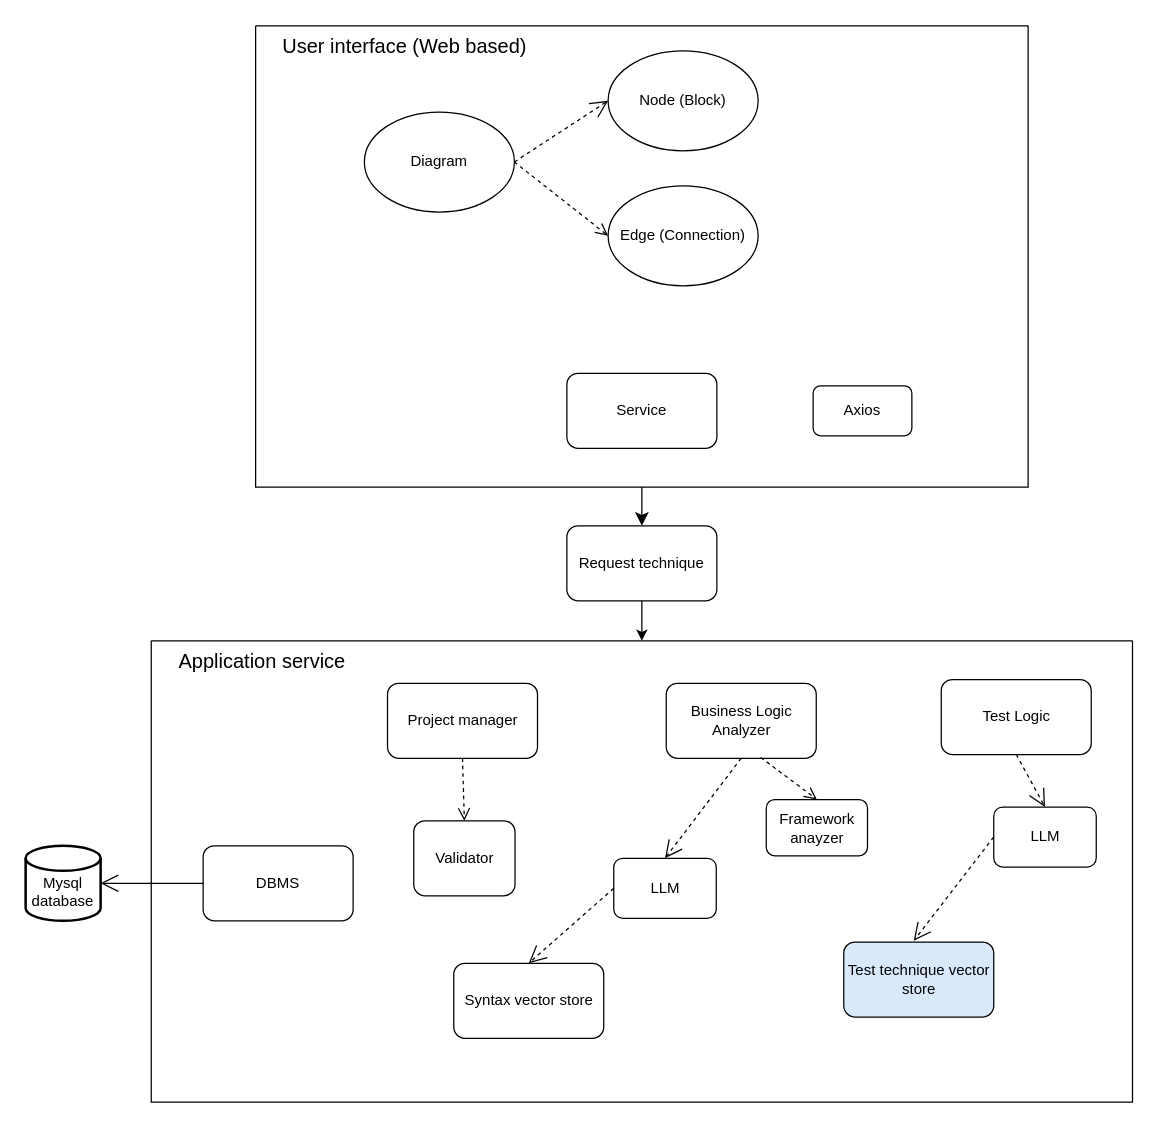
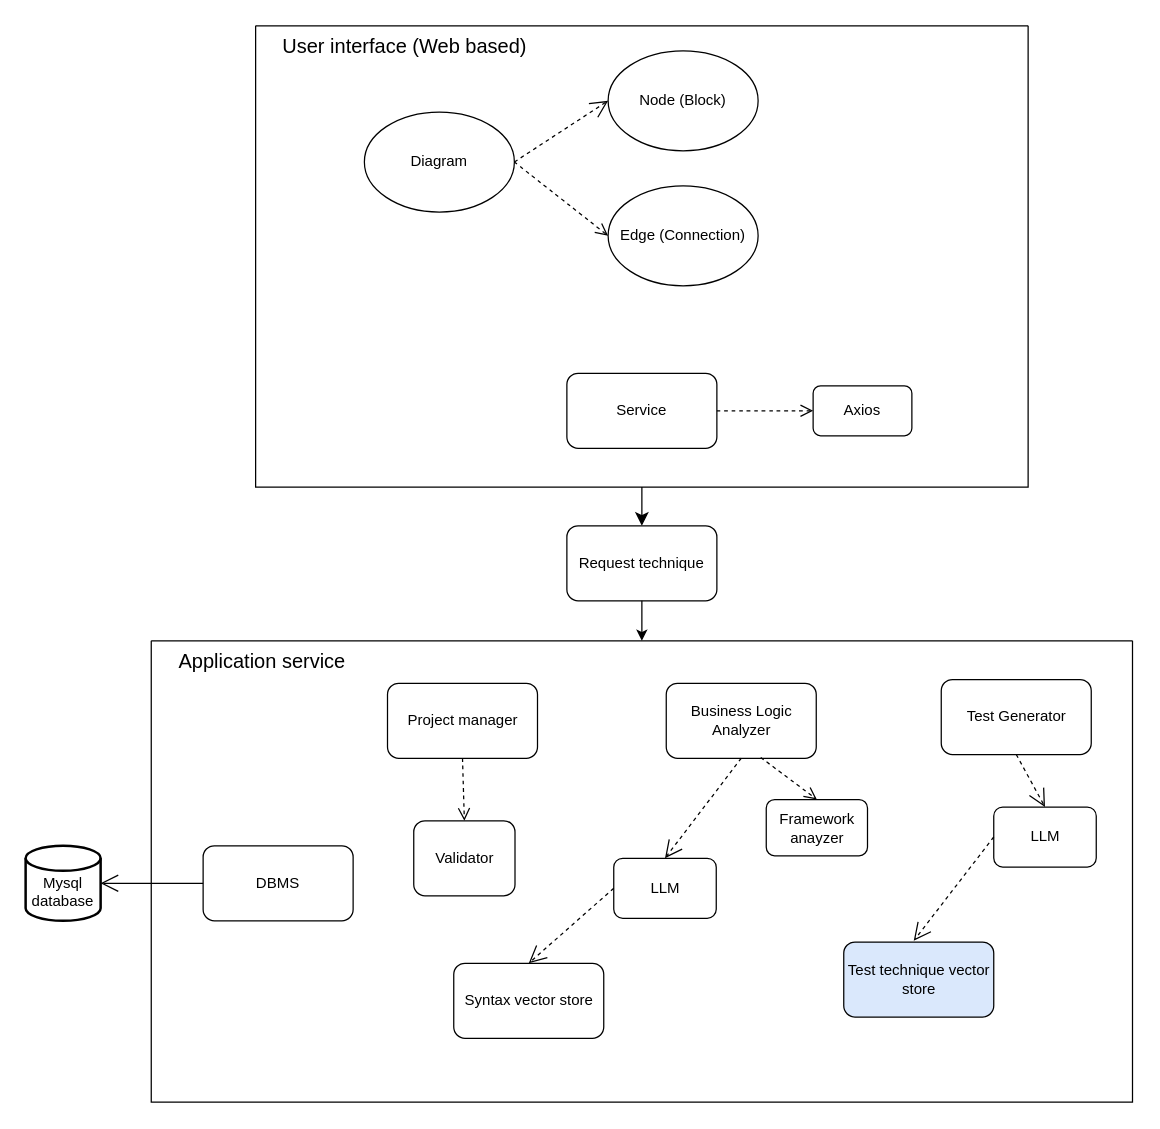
  <mxCell id="0" />
  <mxCell id="1" parent="0" />
  <mxCell id="2" value="" style="endArrow=classic;html=1;rounded=0;fontSize=12;startSize=8;endSize=8;curved=1;entryX=0.5;entryY=0;entryDx=0;entryDy=0;exitX=0.5;exitY=1;exitDx=0;exitDy=0;" edge="1" parent="1" source="23" target="21"><mxGeometry width="50" height="50" relative="1" as="geometry"><mxPoint x="510" y="331" as="sourcePoint" /><mxPoint x="370.5" y="436.5" as="targetPoint" /></mxGeometry></mxCell>
  <mxCell id="3" value="" style="swimlane;startSize=0;" vertex="1" parent="1"><mxGeometry x="120.5" y="512" width="785" height="369" as="geometry"><mxRectangle x="-32" y="176" width="50" height="44" as="alternateBounds" /></mxGeometry></mxCell>
  <mxCell id="4" value="Application service" style="text;html=1;align=center;verticalAlign=middle;resizable=0;points=[];autosize=1;strokeColor=none;fillColor=none;fontSize=16;" vertex="1" parent="3"><mxGeometry x="13" width="151" height="31" as="geometry" /></mxCell>
  <mxCell id="5" value="Project manager" style="rounded=1;whiteSpace=wrap;html=1;" vertex="1" parent="3"><mxGeometry x="189" y="34" width="120" height="60" as="geometry" /></mxCell>
  <mxCell id="6" value="Business Logic Analyzer" style="rounded=1;whiteSpace=wrap;html=1;" vertex="1" parent="3"><mxGeometry x="412" y="34" width="120" height="60" as="geometry" /></mxCell>
  <mxCell id="7" value="" style="html=1;verticalAlign=bottom;labelBackgroundColor=none;endArrow=open;endFill=0;dashed=1;rounded=0;fontSize=12;startSize=8;endSize=8;curved=1;exitX=0.5;exitY=1;exitDx=0;exitDy=0;entryX=0.5;entryY=0;entryDx=0;entryDy=0;" edge="1" parent="3" source="5" target="8"><mxGeometry x="0.629" y="-14" width="160" relative="1" as="geometry"><mxPoint x="223" y="158" as="sourcePoint" /><mxPoint x="383" y="158" as="targetPoint" /><mxPoint as="offset" /></mxGeometry></mxCell>
  <mxCell id="8" value="Validator" style="rounded=1;whiteSpace=wrap;html=1;" vertex="1" parent="3"><mxGeometry x="210" y="144" width="81" height="60" as="geometry" /></mxCell>
- <mxCell id="9" value="Test Logic" style="rounded=1;whiteSpace=wrap;html=1;" vertex="1" parent="3"><mxGeometry x="632" y="31" width="120" height="60" as="geometry" /></mxCell>
+ <mxCell id="9" value="Test Generator" style="rounded=1;whiteSpace=wrap;html=1;" vertex="1" parent="3"><mxGeometry x="632" y="31" width="120" height="60" as="geometry" /></mxCell>
  <mxCell id="10" value="LLM" style="rounded=1;whiteSpace=wrap;html=1;" vertex="1" parent="3"><mxGeometry x="674" y="133" width="82" height="48" as="geometry" /></mxCell>
  <mxCell id="11" value="" style="endArrow=open;endSize=12;dashed=1;html=1;rounded=0;exitX=0.5;exitY=1;exitDx=0;exitDy=0;entryX=0.5;entryY=0;entryDx=0;entryDy=0;" edge="1" parent="3" source="9" target="10"><mxGeometry x="0.028" y="12" width="160" relative="1" as="geometry"><mxPoint x="425" y="200" as="sourcePoint" /><mxPoint x="585" y="200" as="targetPoint" /><mxPoint as="offset" /></mxGeometry></mxCell>
  <mxCell id="12" value="Test technique vector store" style="rounded=1;whiteSpace=wrap;html=1;fillColor=#dae8fc;" vertex="1" parent="3"><mxGeometry x="554" y="241" width="120" height="60" as="geometry" /></mxCell>
  <mxCell id="13" value="" style="endArrow=open;endSize=12;dashed=1;html=1;rounded=0;exitX=0;exitY=0.5;exitDx=0;exitDy=0;entryX=0.5;entryY=0;entryDx=0;entryDy=0;" edge="1" parent="3" source="10"><mxGeometry x="0.028" y="12" width="160" relative="1" as="geometry"><mxPoint x="559" y="140" as="sourcePoint" /><mxPoint x="610.0" y="240" as="targetPoint" /><mxPoint as="offset" /></mxGeometry></mxCell>
  <mxCell id="14" value="LLM" style="rounded=1;whiteSpace=wrap;html=1;" vertex="1" parent="3"><mxGeometry x="370" y="174" width="82" height="48" as="geometry" /></mxCell>
  <mxCell id="15" value="Syntax vector store" style="rounded=1;whiteSpace=wrap;html=1;" vertex="1" parent="3"><mxGeometry x="242" y="258" width="120" height="60" as="geometry" /></mxCell>
  <mxCell id="16" value="" style="endArrow=open;endSize=12;dashed=1;html=1;rounded=0;exitX=0;exitY=0.5;exitDx=0;exitDy=0;entryX=0.5;entryY=0;entryDx=0;entryDy=0;" edge="1" parent="3" source="14" target="15"><mxGeometry x="0.028" y="12" width="160" relative="1" as="geometry"><mxPoint x="318" y="143" as="sourcePoint" /><mxPoint x="341" y="185" as="targetPoint" /><mxPoint as="offset" /></mxGeometry></mxCell>
  <mxCell id="17" value="" style="endArrow=open;endSize=12;dashed=1;html=1;rounded=0;exitX=0.5;exitY=1;exitDx=0;exitDy=0;entryX=0.5;entryY=0;entryDx=0;entryDy=0;" edge="1" parent="3" source="6" target="14"><mxGeometry x="0.028" y="12" width="160" relative="1" as="geometry"><mxPoint x="469" y="106" as="sourcePoint" /><mxPoint x="492" y="148" as="targetPoint" /><mxPoint as="offset" /></mxGeometry></mxCell>
  <mxCell id="18" value="Framework anayzer" style="rounded=1;whiteSpace=wrap;html=1;" vertex="1" parent="3"><mxGeometry x="492" y="127" width="81" height="45" as="geometry" /></mxCell>
  <mxCell id="19" value="" style="html=1;verticalAlign=bottom;labelBackgroundColor=none;endArrow=open;endFill=0;dashed=1;rounded=0;fontSize=12;startSize=8;endSize=8;curved=1;exitX=0.63;exitY=0.99;exitDx=0;exitDy=0;exitPerimeter=0;entryX=0.5;entryY=0;entryDx=0;entryDy=0;" edge="1" parent="3" source="6" target="18"><mxGeometry x="0.933" y="14" width="160" relative="1" as="geometry"><mxPoint x="554" y="61" as="sourcePoint" /><mxPoint x="492" y="109" as="targetPoint" /><mxPoint as="offset" /></mxGeometry></mxCell>
  <mxCell id="20" value="DBMS" style="rounded=1;whiteSpace=wrap;html=1;" vertex="1" parent="3"><mxGeometry x="41.5" y="164" width="120" height="60" as="geometry" /></mxCell>
  <mxCell id="21" value="Request technique" style="rounded=1;whiteSpace=wrap;html=1;" vertex="1" parent="1"><mxGeometry x="453" y="420" width="120" height="60" as="geometry" /></mxCell>
  <mxCell id="22" style="edgeStyle=orthogonalEdgeStyle;rounded=0;orthogonalLoop=1;jettySize=auto;html=1;entryX=0.5;entryY=0;entryDx=0;entryDy=0;" edge="1" parent="1" source="21" target="3"><mxGeometry relative="1" as="geometry" /></mxCell>
  <mxCell id="23" value="" style="swimlane;startSize=0;" vertex="1" parent="1"><mxGeometry x="204" y="20" width="618" height="369" as="geometry"><mxRectangle x="-32" y="176" width="50" height="44" as="alternateBounds" /></mxGeometry></mxCell>
  <mxCell id="24" value="User interface (Web based)" style="text;html=1;align=center;verticalAlign=middle;resizable=0;points=[];autosize=1;strokeColor=none;fillColor=none;fontSize=16;" vertex="1" parent="23"><mxGeometry x="12" width="213" height="31" as="geometry" /></mxCell>
  <mxCell id="25" value="Service" style="rounded=1;whiteSpace=wrap;html=1;" vertex="1" parent="23"><mxGeometry x="249" y="278" width="120" height="60" as="geometry" /></mxCell>
  <mxCell id="26" value="Axios" style="rounded=1;whiteSpace=wrap;html=1;" vertex="1" parent="23"><mxGeometry x="446" y="288" width="79" height="40" as="geometry" /></mxCell>
+ <mxCell id="27" value="" style="html=1;verticalAlign=bottom;labelBackgroundColor=none;endArrow=open;endFill=0;dashed=1;rounded=0;fontSize=12;startSize=8;endSize=8;curved=1;exitX=1;exitY=0.5;exitDx=0;exitDy=0;entryX=0;entryY=0.5;entryDx=0;entryDy=0;" edge="1" parent="23" source="25" target="26"><mxGeometry x="0.629" y="-14" width="160" relative="1" as="geometry"><mxPoint x="406" y="273" as="sourcePoint" /><mxPoint x="408" y="323" as="targetPoint" /><mxPoint as="offset" /></mxGeometry></mxCell>
  <mxCell id="28" value="Diagram" style="ellipse;whiteSpace=wrap;html=1;" vertex="1" parent="23"><mxGeometry x="87" y="69" width="120" height="80" as="geometry" /></mxCell>
  <mxCell id="29" value="Node (Block)" style="ellipse;whiteSpace=wrap;html=1;" vertex="1" parent="23"><mxGeometry x="282" y="20" width="120" height="80" as="geometry" /></mxCell>
  <mxCell id="30" value="Edge (Connection)" style="ellipse;whiteSpace=wrap;html=1;" vertex="1" parent="23"><mxGeometry x="282" y="128" width="120" height="80" as="geometry" /></mxCell>
  <mxCell id="31" value="" style="endArrow=open;endSize=12;dashed=1;html=1;rounded=0;exitX=1;exitY=0.5;exitDx=0;exitDy=0;entryX=0;entryY=0.5;entryDx=0;entryDy=0;" edge="1" parent="23" source="28" target="29"><mxGeometry x="0.028" y="12" width="160" relative="1" as="geometry"><mxPoint x="271" y="119" as="sourcePoint" /><mxPoint x="210" y="199" as="targetPoint" /><mxPoint as="offset" /></mxGeometry></mxCell>
  <mxCell id="32" value="" style="html=1;verticalAlign=bottom;labelBackgroundColor=none;endArrow=open;endFill=0;dashed=1;rounded=0;fontSize=12;startSize=8;endSize=8;curved=1;exitX=1;exitY=0.5;exitDx=0;exitDy=0;entryX=0;entryY=0.5;entryDx=0;entryDy=0;" edge="1" parent="23" source="28" target="30"><mxGeometry x="0.629" y="-14" width="160" relative="1" as="geometry"><mxPoint x="216" y="180" as="sourcePoint" /><mxPoint x="293" y="180" as="targetPoint" /><mxPoint as="offset" /></mxGeometry></mxCell>
  <mxCell id="33" value="&lt;div&gt;&lt;br&gt;&lt;/div&gt;Mysql database" style="strokeWidth=2;html=1;shape=mxgraph.flowchart.database;whiteSpace=wrap;" vertex="1" parent="1"><mxGeometry x="20" y="676" width="60" height="60" as="geometry" /></mxCell>
  <mxCell id="34" value="" style="endArrow=open;endSize=12;dashed=0;html=1;rounded=0;exitX=0;exitY=0.5;exitDx=0;exitDy=0;entryX=1;entryY=0.5;entryDx=0;entryDy=0;entryPerimeter=0;" edge="1" parent="1" source="20" target="33"><mxGeometry x="0.028" y="12" width="160" relative="1" as="geometry"><mxPoint x="207" y="739" as="sourcePoint" /><mxPoint x="146" y="819" as="targetPoint" /><mxPoint as="offset" /></mxGeometry></mxCell>
